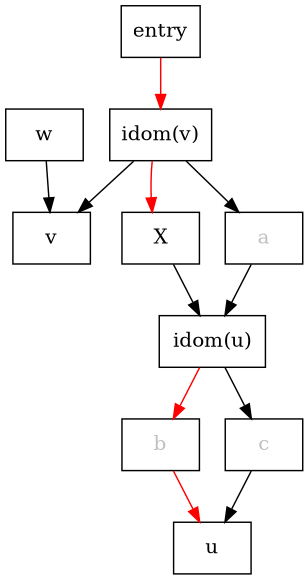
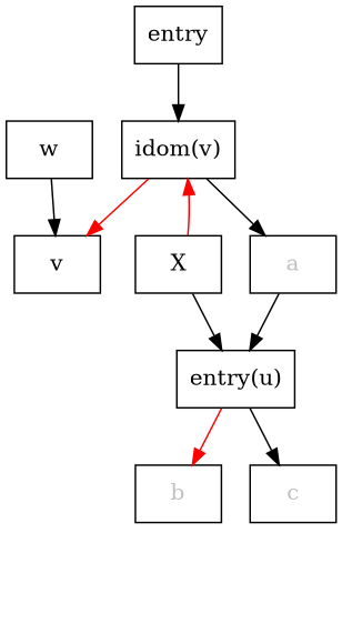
  digraph {
    node [shape=rect]
    n1 [label="idom(v)"]
    X
    v
    a [fontcolor=gray]
    entry
-   n6 [label="idom(u)"]
+   n6 [label="entry(u)"]
    b [fontcolor=gray]
    c [fontcolor=gray]
-   u
    w
-   n1 -> X [color=red]
-   n1 -> v
+   X -> n1 [color=red]
+   n1 -> v [color=red]
    n1 -> a
    X -> n6 [color=black]
    a -> n6
-   entry -> n1 [color=red]
+   entry -> n1
    n6 -> b [color=red]
    n6 -> c
-   b -> u [color=red]
-   c -> u
    w -> v [color=black]
  }
